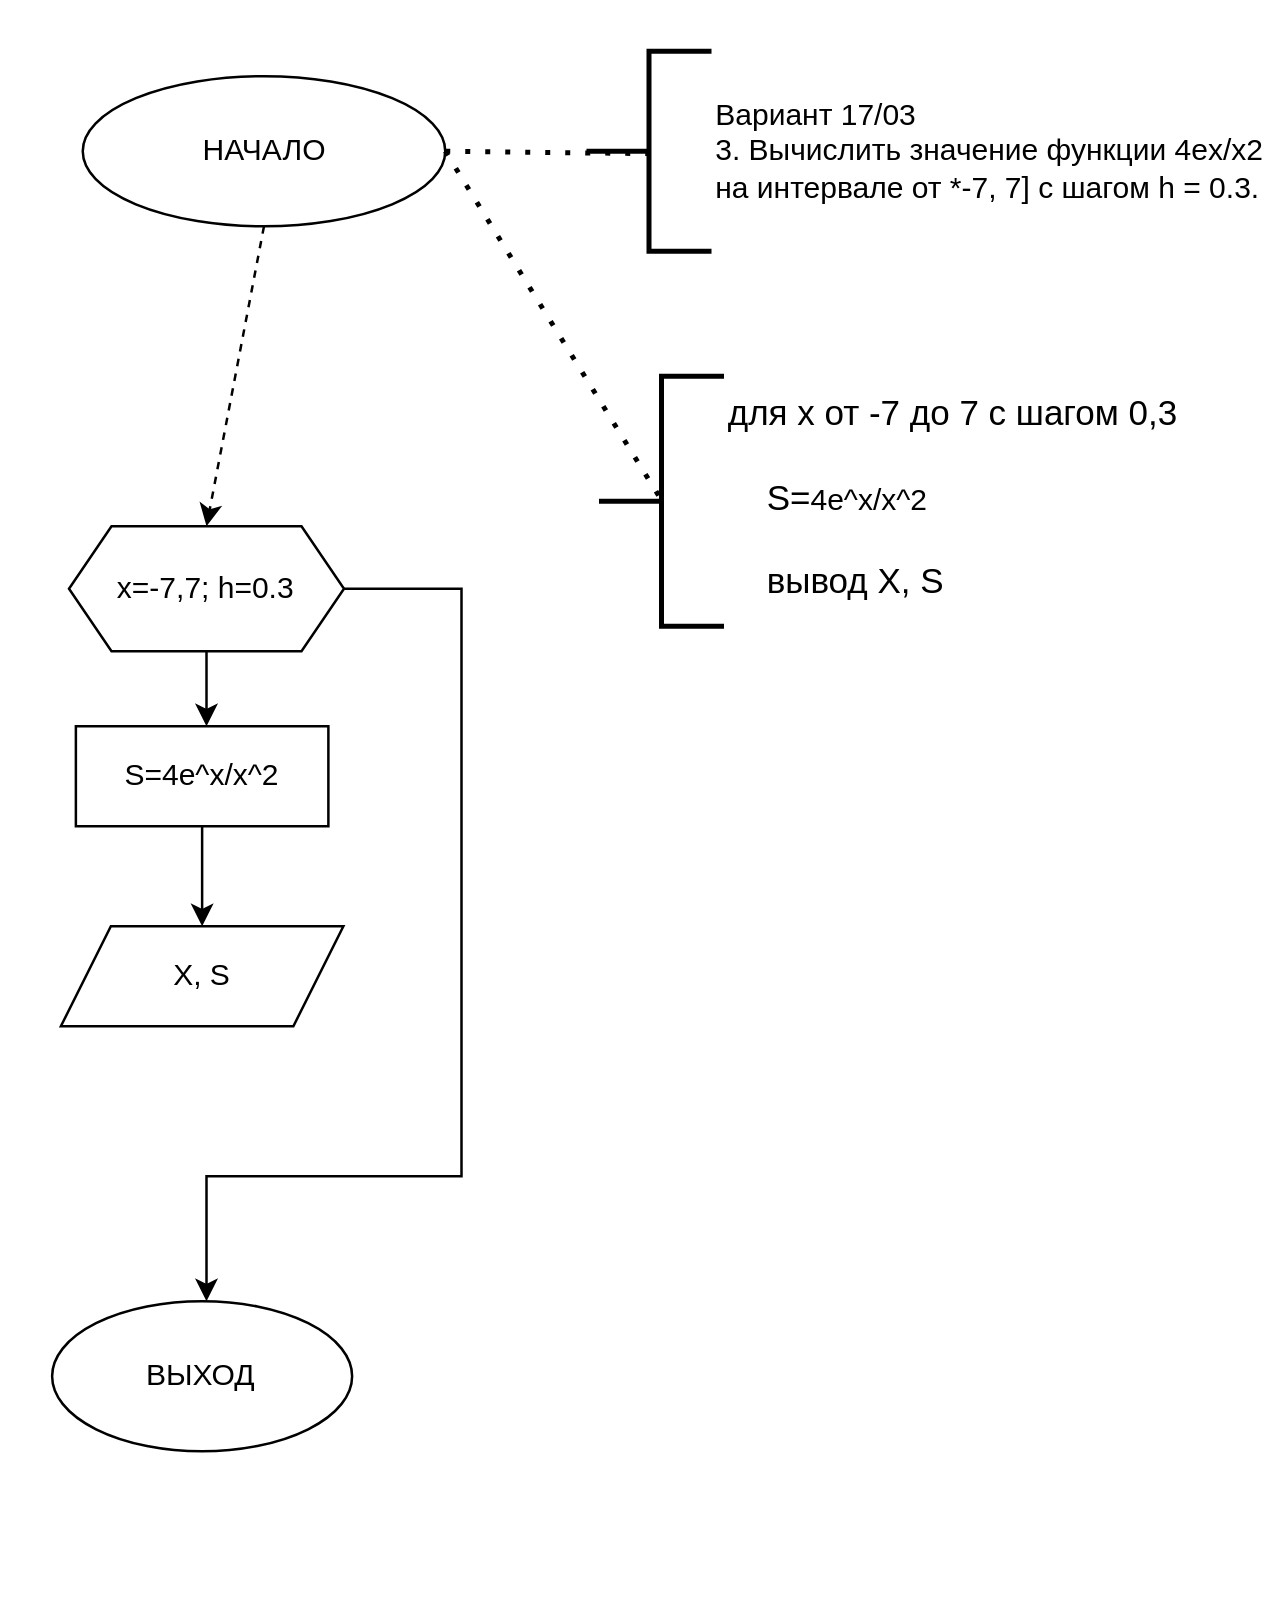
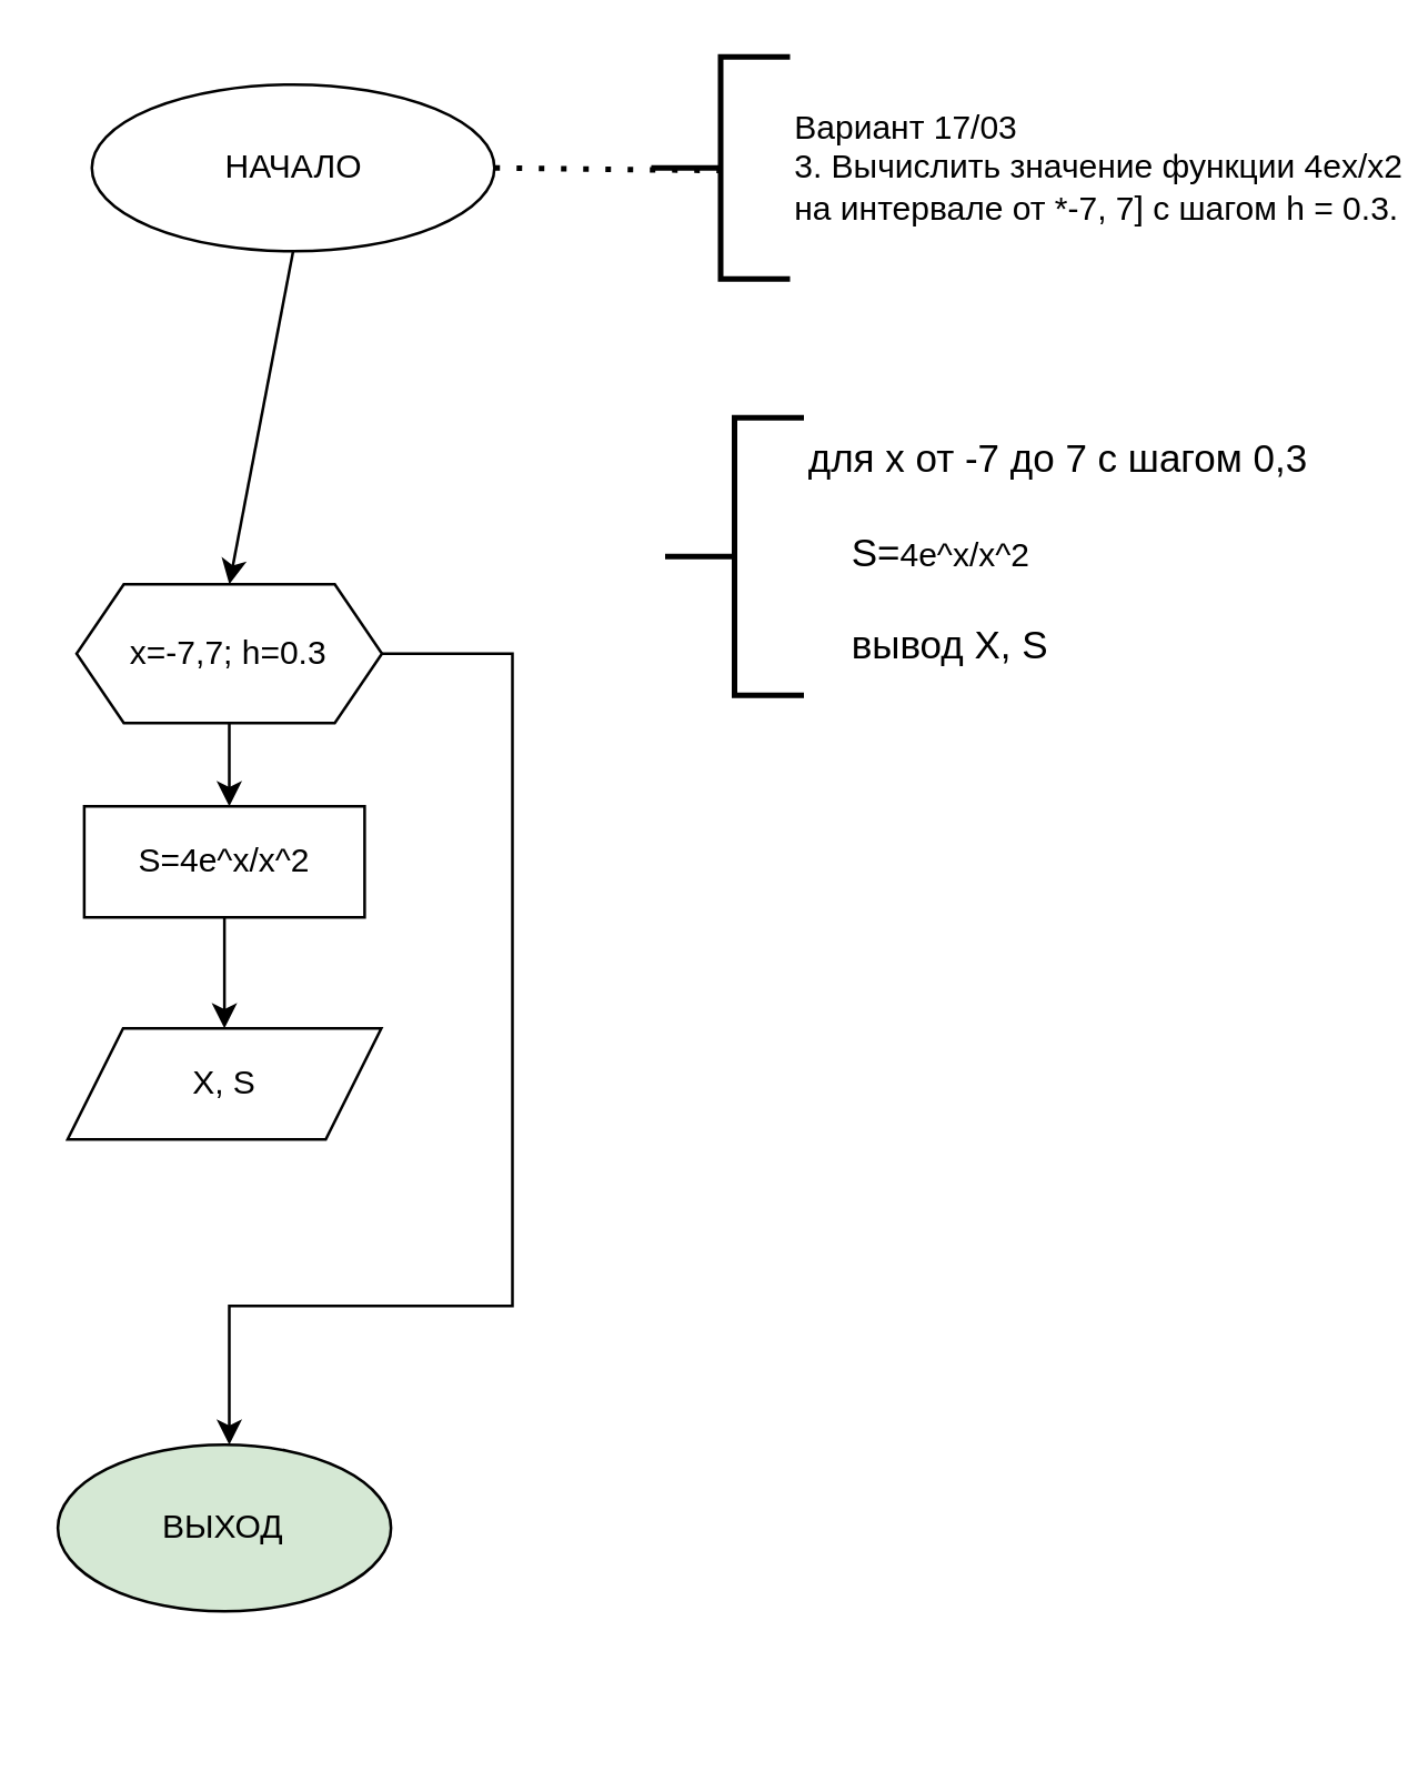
  <mxCell id="0" />
  <mxCell id="1" parent="0" />
  <mxCell id="2" value="НАЧАЛО" style="ellipse;whiteSpace=wrap;html=1;" vertex="1" parent="1"><mxGeometry x="32.5" y="30" width="145" height="60" as="geometry" /></mxCell>
  <mxCell id="3" style="edgeStyle=none;rounded=0;orthogonalLoop=1;jettySize=auto;html=1;exitX=0.5;exitY=1;exitDx=0;exitDy=0;" edge="1" parent="1"><mxGeometry relative="1" as="geometry"><mxPoint x="82.5" y="620" as="sourcePoint" /><mxPoint x="82.5" y="620" as="targetPoint" /></mxGeometry></mxCell>
- <mxCell id="4" value="ВЫХОД" style="ellipse;whiteSpace=wrap;html=1;" vertex="1" parent="1"><mxGeometry x="20.25" y="520" width="120" height="60" as="geometry" /></mxCell>
+ <mxCell id="4" value="ВЫХОД" style="ellipse;whiteSpace=wrap;html=1;fillColor=#d5e8d4;" vertex="1" parent="1"><mxGeometry x="20.25" y="520" width="120" height="60" as="geometry" /></mxCell>
  <mxCell id="5" value="Вариант 17/03&lt;br&gt;3. Вычислить значение функции 4ex/x2 &lt;br&gt;на интервале от *-7, 7] c шагом h = 0.3." style="strokeWidth=2;html=1;shape=mxgraph.flowchart.annotation_2;align=left;labelPosition=right;pointerEvents=1;" vertex="1" parent="1"><mxGeometry x="234" y="20" width="50" height="80" as="geometry" /></mxCell>
  <mxCell id="6" value="" style="endArrow=none;dashed=1;html=1;dashPattern=1 3;strokeWidth=2;rounded=0;exitX=1;exitY=0.5;exitDx=0;exitDy=0;entryX=0.52;entryY=0.512;entryDx=0;entryDy=0;entryPerimeter=0;" edge="1" parent="1" source="2" target="5"><mxGeometry width="50" height="50" relative="1" as="geometry"><mxPoint x="216" y="190" as="sourcePoint" /><mxPoint x="266" y="140" as="targetPoint" /></mxGeometry></mxCell>
  <mxCell id="7" value="для x от -7 до 7 с шагом 0,3&lt;br&gt;&lt;br&gt;&amp;nbsp; &amp;nbsp; S=&lt;span style=&quot;font-size: 12px&quot;&gt;4e^x/x^2&lt;/span&gt;&lt;br&gt;&lt;br&gt;&amp;nbsp; &amp;nbsp; вывод Х, S" style="strokeWidth=2;html=1;shape=mxgraph.flowchart.annotation_2;align=left;labelPosition=right;pointerEvents=1;verticalAlign=top;fontSize=14;spacing=2;spacingBottom=0;spacingLeft=0;spacingTop=0;horizontal=1;" vertex="1" parent="1"><mxGeometry x="239" y="150" width="50" height="100" as="geometry" /></mxCell>
- <mxCell id="8" value="" style="endArrow=none;dashed=1;html=1;dashPattern=1 3;strokeWidth=2;rounded=0;exitX=1;exitY=0.5;exitDx=0;exitDy=0;entryX=0.52;entryY=0.512;entryDx=0;entryDy=0;entryPerimeter=0;" edge="1" parent="1" source="2" target="7"><mxGeometry width="50" height="50" relative="1" as="geometry"><mxPoint x="453.5" y="145" as="sourcePoint" /><mxPoint x="586" y="205" as="targetPoint" /></mxGeometry></mxCell>
- <mxCell id="9" value="" style="endArrow=classic;html=1;rounded=0;exitX=0.5;exitY=1;exitDx=0;exitDy=0;entryX=0.5;entryY=0;entryDx=0;entryDy=0;dashed=1;" edge="1" parent="1" source="2" target="13"><mxGeometry width="50" height="50" relative="1" as="geometry"><mxPoint x="82.5" y="170" as="sourcePoint" /><mxPoint x="82.125" y="230" as="targetPoint" /></mxGeometry></mxCell>
+ <mxCell id="9" value="" style="endArrow=classic;html=1;rounded=0;exitX=0.5;exitY=1;exitDx=0;exitDy=0;entryX=0.5;entryY=0;entryDx=0;entryDy=0;" edge="1" parent="1" source="2" target="13"><mxGeometry width="50" height="50" relative="1" as="geometry"><mxPoint x="82.5" y="170" as="sourcePoint" /><mxPoint x="82.125" y="230" as="targetPoint" /></mxGeometry></mxCell>
  <mxCell id="10" value="" style="edgeStyle=orthogonalEdgeStyle;rounded=0;orthogonalLoop=1;jettySize=auto;html=1;" edge="1" parent="1" source="11" target="14"><mxGeometry relative="1" as="geometry" /></mxCell>
  <mxCell id="11" value="&lt;div style=&quot;text-align: left&quot;&gt;&lt;span&gt;S=&lt;/span&gt;&lt;span&gt;4e^x/x^2&lt;/span&gt;&lt;/div&gt;" style="whiteSpace=wrap;html=1;" vertex="1" parent="1"><mxGeometry x="29.75" y="290" width="101" height="40" as="geometry" /></mxCell>
  <mxCell id="12" value="" style="edgeStyle=orthogonalEdgeStyle;rounded=0;orthogonalLoop=1;jettySize=auto;html=1;" edge="1" parent="1" source="13"><mxGeometry relative="1" as="geometry"><mxPoint x="82" y="290" as="targetPoint" /></mxGeometry></mxCell>
  <mxCell id="13" value="x=-7,7; h=0.3" style="shape=hexagon;perimeter=hexagonPerimeter2;whiteSpace=wrap;html=1;fixedSize=1;size=17;" vertex="1" parent="1"><mxGeometry x="27" y="210" width="110" height="50" as="geometry" /></mxCell>
  <mxCell id="14" value="X, S" style="shape=parallelogram;perimeter=parallelogramPerimeter;whiteSpace=wrap;html=1;fixedSize=1;" vertex="1" parent="1"><mxGeometry x="23.75" y="370" width="113" height="40" as="geometry" /></mxCell>
  <mxCell id="15" value="" style="endArrow=classic;html=1;rounded=0;exitX=1;exitY=0.5;exitDx=0;exitDy=0;" edge="1" parent="1" source="13"><mxGeometry width="50" height="50" relative="1" as="geometry"><mxPoint x="164" y="500" as="sourcePoint" /><mxPoint x="82" y="520" as="targetPoint" /><Array as="points"><mxPoint x="184" y="235" /><mxPoint x="184" y="470" /><mxPoint x="82" y="470" /></Array></mxGeometry></mxCell>
